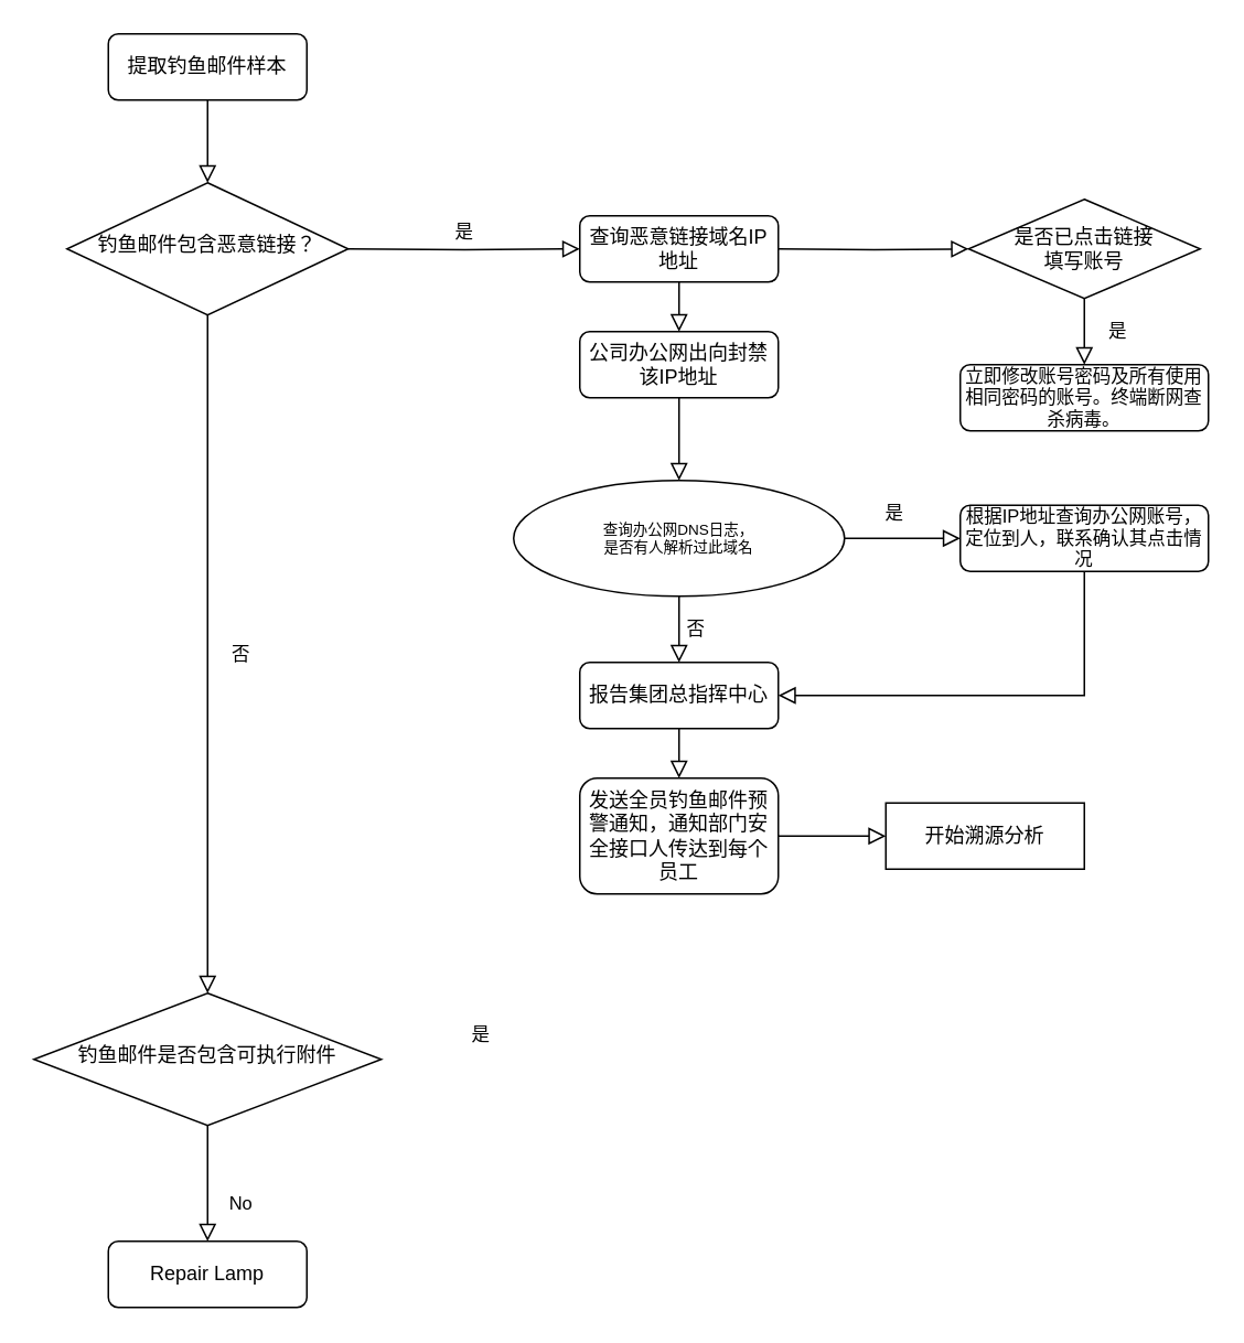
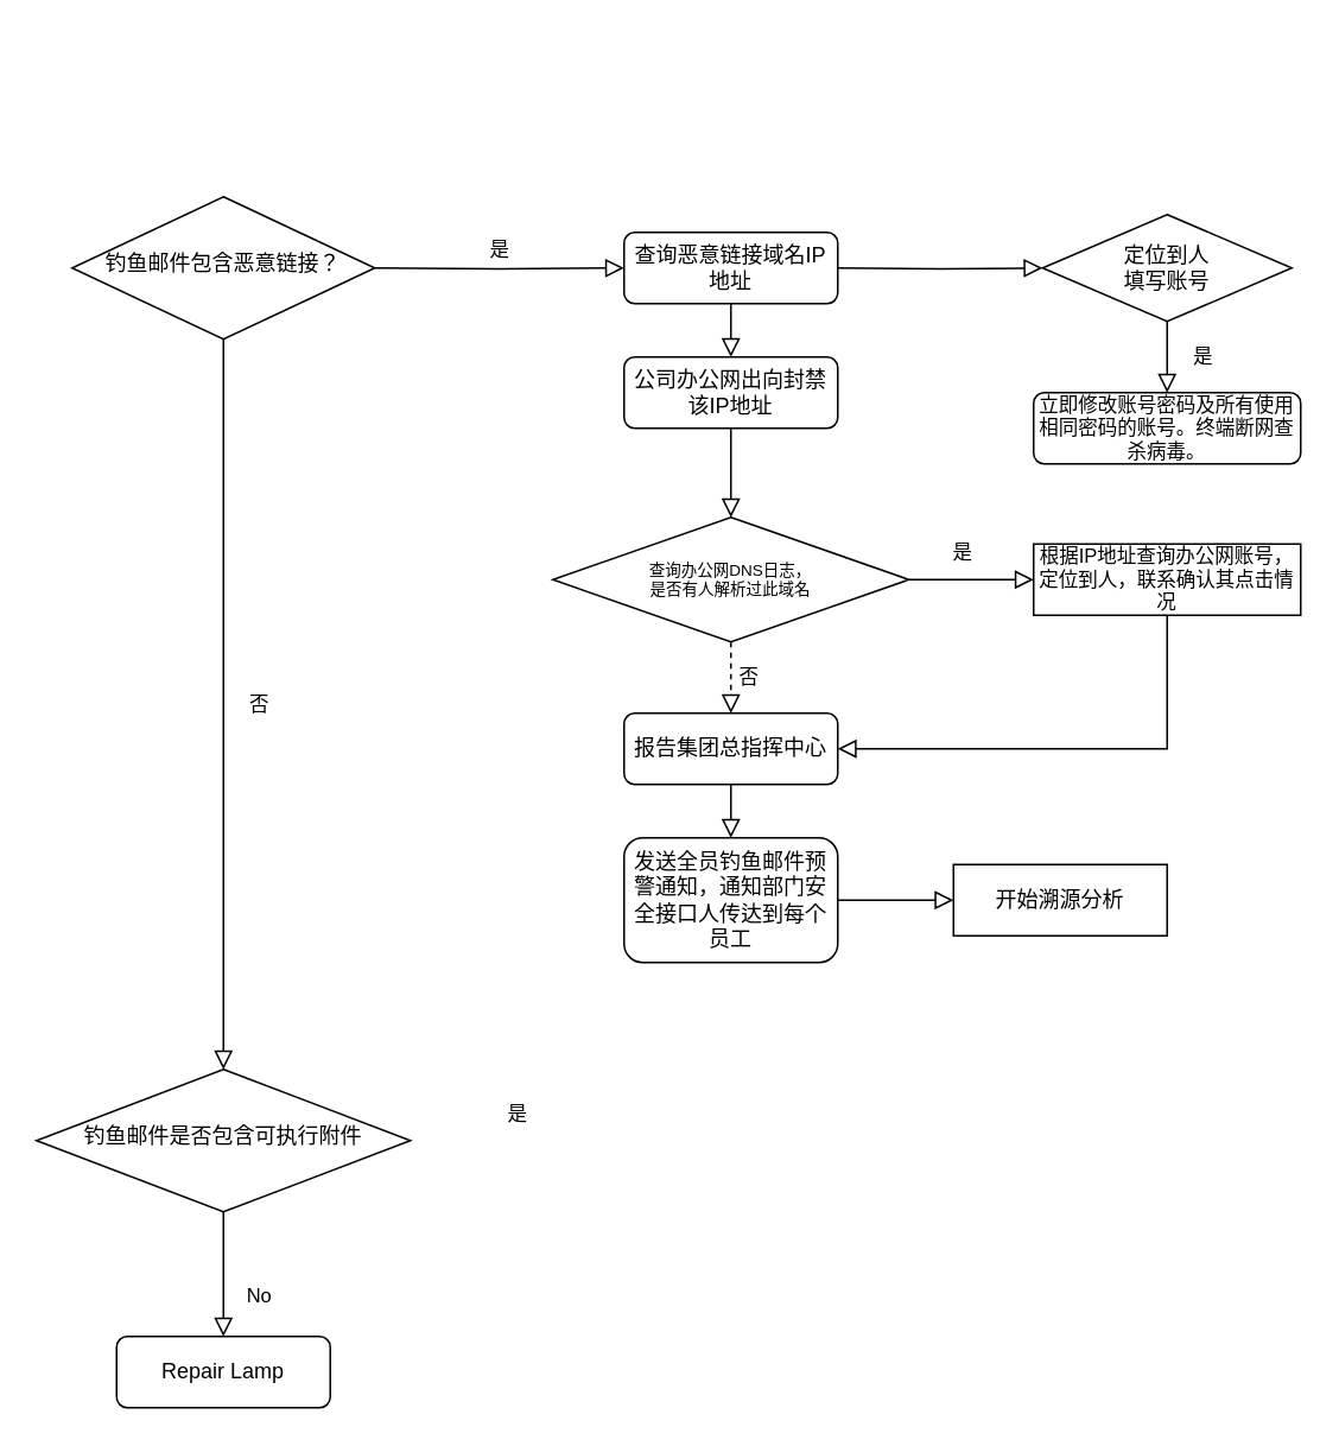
  <mxCell id="0" />
  <mxCell id="1" parent="0" />
- <mxCell id="2" value="" style="rounded=0;html=1;jettySize=auto;orthogonalLoop=1;fontSize=11;endArrow=block;endFill=0;endSize=8;strokeWidth=1;shadow=0;labelBackgroundColor=none;edgeStyle=orthogonalEdgeStyle;" parent="1" source="3" target="6" edge="1"><mxGeometry relative="1" as="geometry" /></mxCell>
- <mxCell id="3" value="提取钓鱼邮件样本" style="rounded=1;whiteSpace=wrap;html=1;fontSize=12;glass=0;strokeWidth=1;shadow=0;" parent="1" vertex="1"><mxGeometry x="65" y="20" width="120" height="40" as="geometry" /></mxCell>
  <mxCell id="4" value="否" style="rounded=0;html=1;jettySize=auto;orthogonalLoop=1;fontSize=11;endArrow=block;endFill=0;endSize=8;strokeWidth=1;shadow=0;labelBackgroundColor=none;edgeStyle=orthogonalEdgeStyle;" parent="1" source="6" target="8" edge="1"><mxGeometry y="20" relative="1" as="geometry"><mxPoint as="offset" /></mxGeometry></mxCell>
  <mxCell id="5" value="是" style="edgeStyle=orthogonalEdgeStyle;rounded=0;html=1;jettySize=auto;orthogonalLoop=1;fontSize=11;endArrow=block;endFill=0;endSize=8;strokeWidth=1;shadow=0;labelBackgroundColor=none;entryX=0;entryY=0.5;entryDx=0;entryDy=0;" parent="1" target="10" edge="1"><mxGeometry y="10" relative="1" as="geometry"><mxPoint as="offset" /><mxPoint x="210" y="150" as="sourcePoint" /><mxPoint x="284" y="150" as="targetPoint" /></mxGeometry></mxCell>
  <mxCell id="6" value="钓鱼邮件包含恶意链接？" style="rhombus;whiteSpace=wrap;html=1;shadow=0;fontFamily=Helvetica;fontSize=12;align=center;strokeWidth=1;spacing=6;spacingTop=-4;" parent="1" vertex="1"><mxGeometry x="40" y="110" width="170" height="80" as="geometry" /></mxCell>
  <mxCell id="7" value="No" style="rounded=0;html=1;jettySize=auto;orthogonalLoop=1;fontSize=11;endArrow=block;endFill=0;endSize=8;strokeWidth=1;shadow=0;labelBackgroundColor=none;edgeStyle=orthogonalEdgeStyle;" parent="1" source="8" target="9" edge="1"><mxGeometry x="0.333" y="20" relative="1" as="geometry"><mxPoint as="offset" /></mxGeometry></mxCell>
  <mxCell id="8" value="钓鱼邮件是否包含可执行附件" style="rhombus;whiteSpace=wrap;html=1;shadow=0;fontFamily=Helvetica;fontSize=12;align=center;strokeWidth=1;spacing=6;spacingTop=-4;" parent="1" vertex="1"><mxGeometry x="20" y="600" width="210" height="80" as="geometry" /></mxCell>
  <mxCell id="9" value="Repair Lamp" style="rounded=1;whiteSpace=wrap;html=1;fontSize=12;glass=0;strokeWidth=1;shadow=0;" parent="1" vertex="1"><mxGeometry x="65" y="750" width="120" height="40" as="geometry" /></mxCell>
  <mxCell id="10" value="查询恶意链接域名IP地址" style="rounded=1;whiteSpace=wrap;html=1;fontSize=12;glass=0;strokeWidth=1;shadow=0;" vertex="1" parent="1"><mxGeometry x="350" y="130" width="120" height="40" as="geometry" /></mxCell>
  <mxCell id="11" value="" style="edgeStyle=orthogonalEdgeStyle;rounded=0;orthogonalLoop=1;jettySize=auto;html=1;endArrow=block;endFill=0;endSize=8;" edge="1" parent="1" source="12" target="20"><mxGeometry relative="1" as="geometry" /></mxCell>
  <mxCell id="12" value="公司办公网出向封禁该IP地址" style="rounded=1;whiteSpace=wrap;html=1;fontSize=12;glass=0;strokeWidth=1;shadow=0;" vertex="1" parent="1"><mxGeometry x="350" y="200" width="120" height="40" as="geometry" /></mxCell>
  <mxCell id="13" value="" style="rounded=0;html=1;jettySize=auto;orthogonalLoop=1;fontSize=11;endArrow=block;endFill=0;endSize=8;strokeWidth=1;shadow=0;labelBackgroundColor=none;edgeStyle=orthogonalEdgeStyle;exitX=0.5;exitY=1;exitDx=0;exitDy=0;" edge="1" parent="1" source="10"><mxGeometry y="20" relative="1" as="geometry"><mxPoint as="offset" /><mxPoint x="135" y="200" as="sourcePoint" /><mxPoint x="410" y="200" as="targetPoint" /></mxGeometry></mxCell>
  <mxCell id="14" value="" style="edgeStyle=orthogonalEdgeStyle;rounded=0;orthogonalLoop=1;jettySize=auto;html=1;fontSize=11;endArrow=block;endFill=0;endSize=8;" edge="1" parent="1" source="15" target="17"><mxGeometry relative="1" as="geometry" /></mxCell>
- <mxCell id="15" value="是否已点击链接&lt;br&gt;填写账号" style="rhombus;whiteSpace=wrap;html=1;" vertex="1" parent="1"><mxGeometry x="585" y="120" width="140" height="60" as="geometry" /></mxCell>
+ <mxCell id="15" value="定位到人&lt;br&gt;填写账号" style="rhombus;whiteSpace=wrap;html=1;" vertex="1" parent="1"><mxGeometry x="585" y="120" width="140" height="60" as="geometry" /></mxCell>
  <mxCell id="16" value="" style="rounded=0;html=1;jettySize=auto;orthogonalLoop=1;fontSize=11;endArrow=block;endFill=0;endSize=8;strokeWidth=1;shadow=0;labelBackgroundColor=none;edgeStyle=orthogonalEdgeStyle;entryX=0;entryY=0.5;entryDx=0;entryDy=0;" edge="1" parent="1" target="15"><mxGeometry y="20" relative="1" as="geometry"><mxPoint as="offset" /><mxPoint x="470" y="150" as="sourcePoint" /><mxPoint x="420" y="210" as="targetPoint" /></mxGeometry></mxCell>
  <mxCell id="17" value="&lt;font style=&quot;font-size: 11px;&quot;&gt;立即修改账号密码及所有使用相同密码的账号。终端断网查杀病毒。&lt;/font&gt;" style="rounded=1;whiteSpace=wrap;html=1;fontSize=11;glass=0;strokeWidth=1;shadow=0;" vertex="1" parent="1"><mxGeometry x="580" y="220" width="150" height="40" as="geometry" /></mxCell>
- <mxCell id="18" style="edgeStyle=orthogonalEdgeStyle;rounded=0;orthogonalLoop=1;jettySize=auto;html=1;entryX=0.5;entryY=0;entryDx=0;entryDy=0;fontSize=11;endArrow=block;endFill=0;endSize=8;" edge="1" parent="1" source="20" target="23"><mxGeometry relative="1" as="geometry" /></mxCell>
+ <mxCell id="18" style="edgeStyle=orthogonalEdgeStyle;rounded=0;orthogonalLoop=1;jettySize=auto;html=1;entryX=0.5;entryY=0;entryDx=0;entryDy=0;fontSize=11;endArrow=block;endFill=0;endSize=8;dashed=1;" edge="1" parent="1" source="20" target="23"><mxGeometry relative="1" as="geometry" /></mxCell>
  <mxCell id="19" style="edgeStyle=orthogonalEdgeStyle;rounded=0;orthogonalLoop=1;jettySize=auto;html=1;entryX=0;entryY=0.5;entryDx=0;entryDy=0;fontSize=11;endArrow=block;endFill=0;endSize=8;" edge="1" parent="1" source="20" target="27"><mxGeometry relative="1" as="geometry" /></mxCell>
- <mxCell id="20" value="&lt;font style=&quot;font-size: 9px;&quot;&gt;查询办公网DNS日志，&lt;br&gt;是否有人解析过此域名&lt;/font&gt;" style="ellipse;whiteSpace=wrap;html=1;fontSize=7;" vertex="1" parent="1"><mxGeometry x="310" y="290" width="200" height="70" as="geometry" /></mxCell>
+ <mxCell id="20" value="&lt;font style=&quot;font-size: 9px;&quot;&gt;查询办公网DNS日志，&lt;br&gt;是否有人解析过此域名&lt;/font&gt;" style="rhombus;whiteSpace=wrap;html=1;fontSize=7;" vertex="1" parent="1"><mxGeometry x="310" y="290" width="200" height="70" as="geometry" /></mxCell>
  <mxCell id="21" value="是" style="text;html=1;align=center;verticalAlign=middle;resizable=0;points=[];autosize=1;strokeColor=none;fillColor=none;fontSize=11;" vertex="1" parent="1"><mxGeometry x="655" y="185" width="40" height="30" as="geometry" /></mxCell>
  <mxCell id="22" style="edgeStyle=orthogonalEdgeStyle;rounded=0;orthogonalLoop=1;jettySize=auto;html=1;entryX=0.5;entryY=0;entryDx=0;entryDy=0;fontSize=11;endArrow=block;endFill=0;endSize=8;" edge="1" parent="1" source="23" target="25"><mxGeometry relative="1" as="geometry" /></mxCell>
  <mxCell id="23" value="报告集团总指挥中心" style="rounded=1;whiteSpace=wrap;html=1;fontSize=12;glass=0;strokeWidth=1;shadow=0;" vertex="1" parent="1"><mxGeometry x="350" y="400" width="120" height="40" as="geometry" /></mxCell>
  <mxCell id="24" style="edgeStyle=orthogonalEdgeStyle;rounded=0;orthogonalLoop=1;jettySize=auto;html=1;entryX=0;entryY=0.5;entryDx=0;entryDy=0;fontSize=11;endArrow=block;endFill=0;endSize=8;" edge="1" parent="1" source="25" target="30"><mxGeometry relative="1" as="geometry" /></mxCell>
  <mxCell id="25" value="发送全员钓鱼邮件预警通知，通知部门安全接口人传达到每个员工" style="rounded=1;whiteSpace=wrap;html=1;fontSize=12;glass=0;strokeWidth=1;shadow=0;" vertex="1" parent="1"><mxGeometry x="350" y="470" width="120" height="70" as="geometry" /></mxCell>
  <mxCell id="26" style="edgeStyle=orthogonalEdgeStyle;rounded=0;orthogonalLoop=1;jettySize=auto;html=1;entryX=1;entryY=0.5;entryDx=0;entryDy=0;fontSize=11;endArrow=block;endFill=0;endSize=8;" edge="1" parent="1" source="27" target="23"><mxGeometry relative="1" as="geometry"><Array as="points"><mxPoint x="655" y="420" /></Array></mxGeometry></mxCell>
- <mxCell id="27" value="根据IP地址查询办公网账号，定位到人，联系确认其点击情况" style="rounded=1;whiteSpace=wrap;html=1;fontSize=11;glass=0;strokeWidth=1;shadow=0;" vertex="1" parent="1"><mxGeometry x="580" y="305" width="150" height="40" as="geometry" /></mxCell>
+ <mxCell id="27" value="根据IP地址查询办公网账号，定位到人，联系确认其点击情况" style="whiteSpace=wrap;html=1;fontSize=11;glass=0;strokeWidth=1;shadow=0;rounded=0;" vertex="1" parent="1"><mxGeometry x="580" y="305" width="150" height="40" as="geometry" /></mxCell>
  <mxCell id="28" value="是" style="text;html=1;align=center;verticalAlign=middle;resizable=0;points=[];autosize=1;strokeColor=none;fillColor=none;fontSize=11;" vertex="1" parent="1"><mxGeometry x="520" y="295" width="40" height="30" as="geometry" /></mxCell>
  <mxCell id="29" value="否" style="text;html=1;align=center;verticalAlign=middle;resizable=0;points=[];autosize=1;strokeColor=none;fillColor=none;fontSize=11;" vertex="1" parent="1"><mxGeometry x="400" y="365" width="40" height="30" as="geometry" /></mxCell>
  <mxCell id="30" value="开始溯源分析" style="whiteSpace=wrap;html=1;fontSize=12;glass=0;strokeWidth=1;shadow=0;rounded=0;" vertex="1" parent="1"><mxGeometry x="535" y="485" width="120" height="40" as="geometry" /></mxCell>
  <mxCell id="31" value="是" style="text;html=1;align=center;verticalAlign=middle;resizable=0;points=[];autosize=1;strokeColor=none;fillColor=none;fontSize=11;" vertex="1" parent="1"><mxGeometry x="270" y="610" width="40" height="30" as="geometry" /></mxCell>
